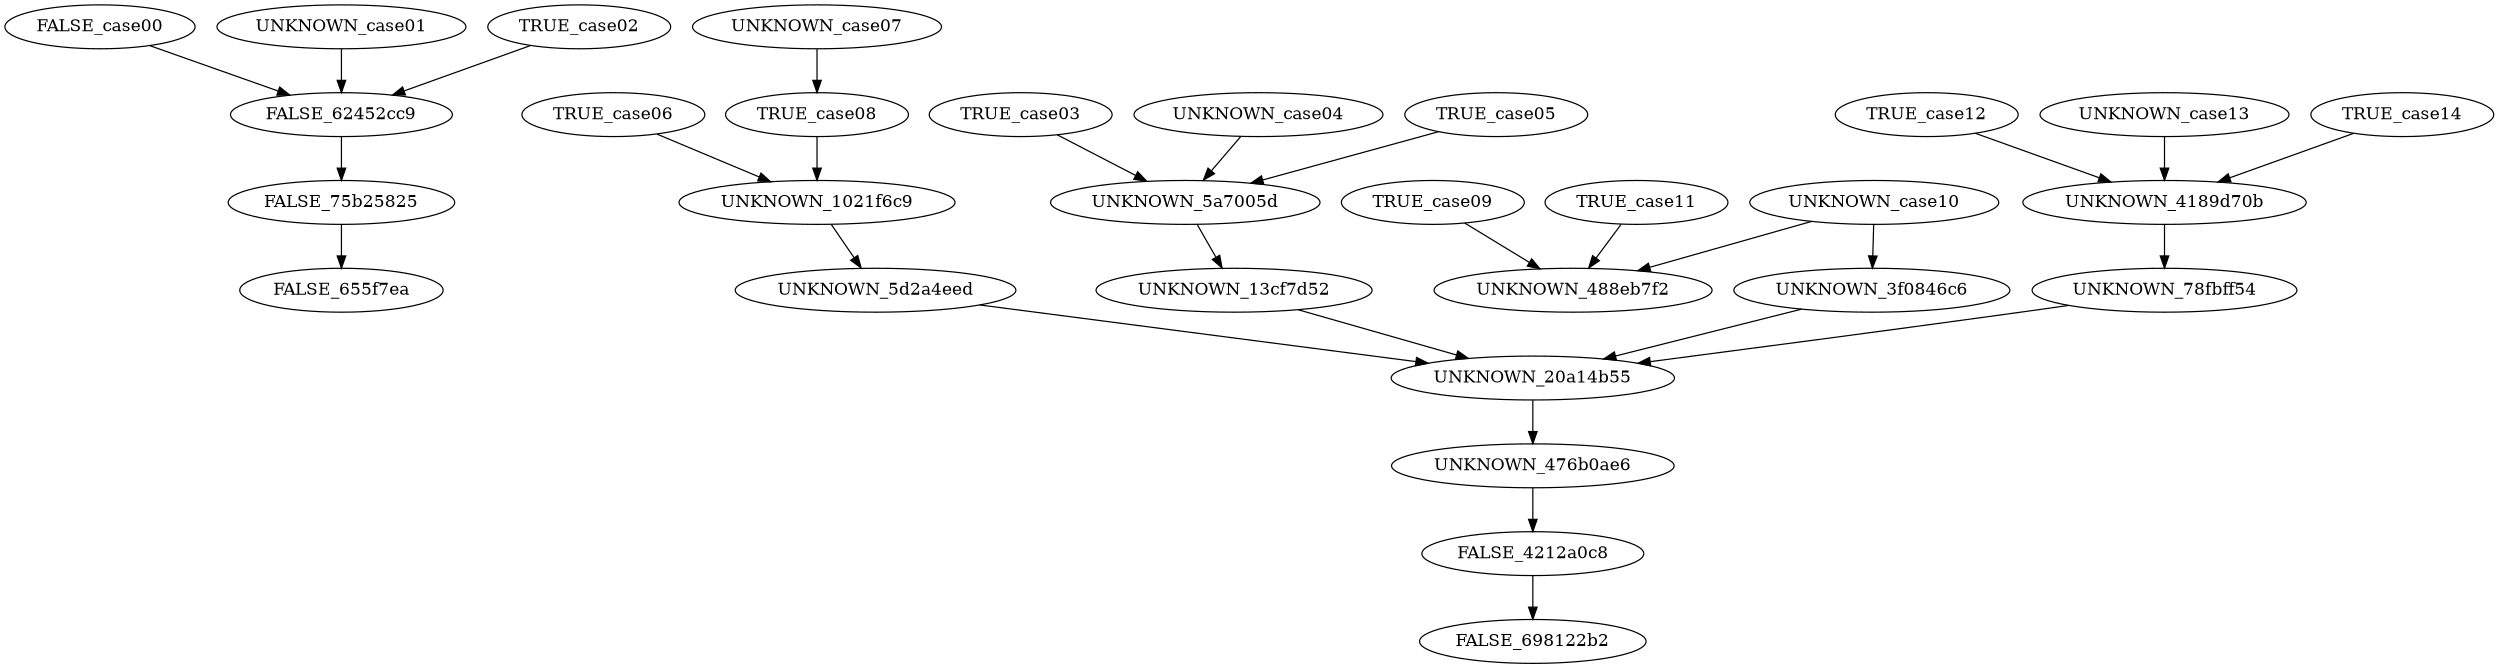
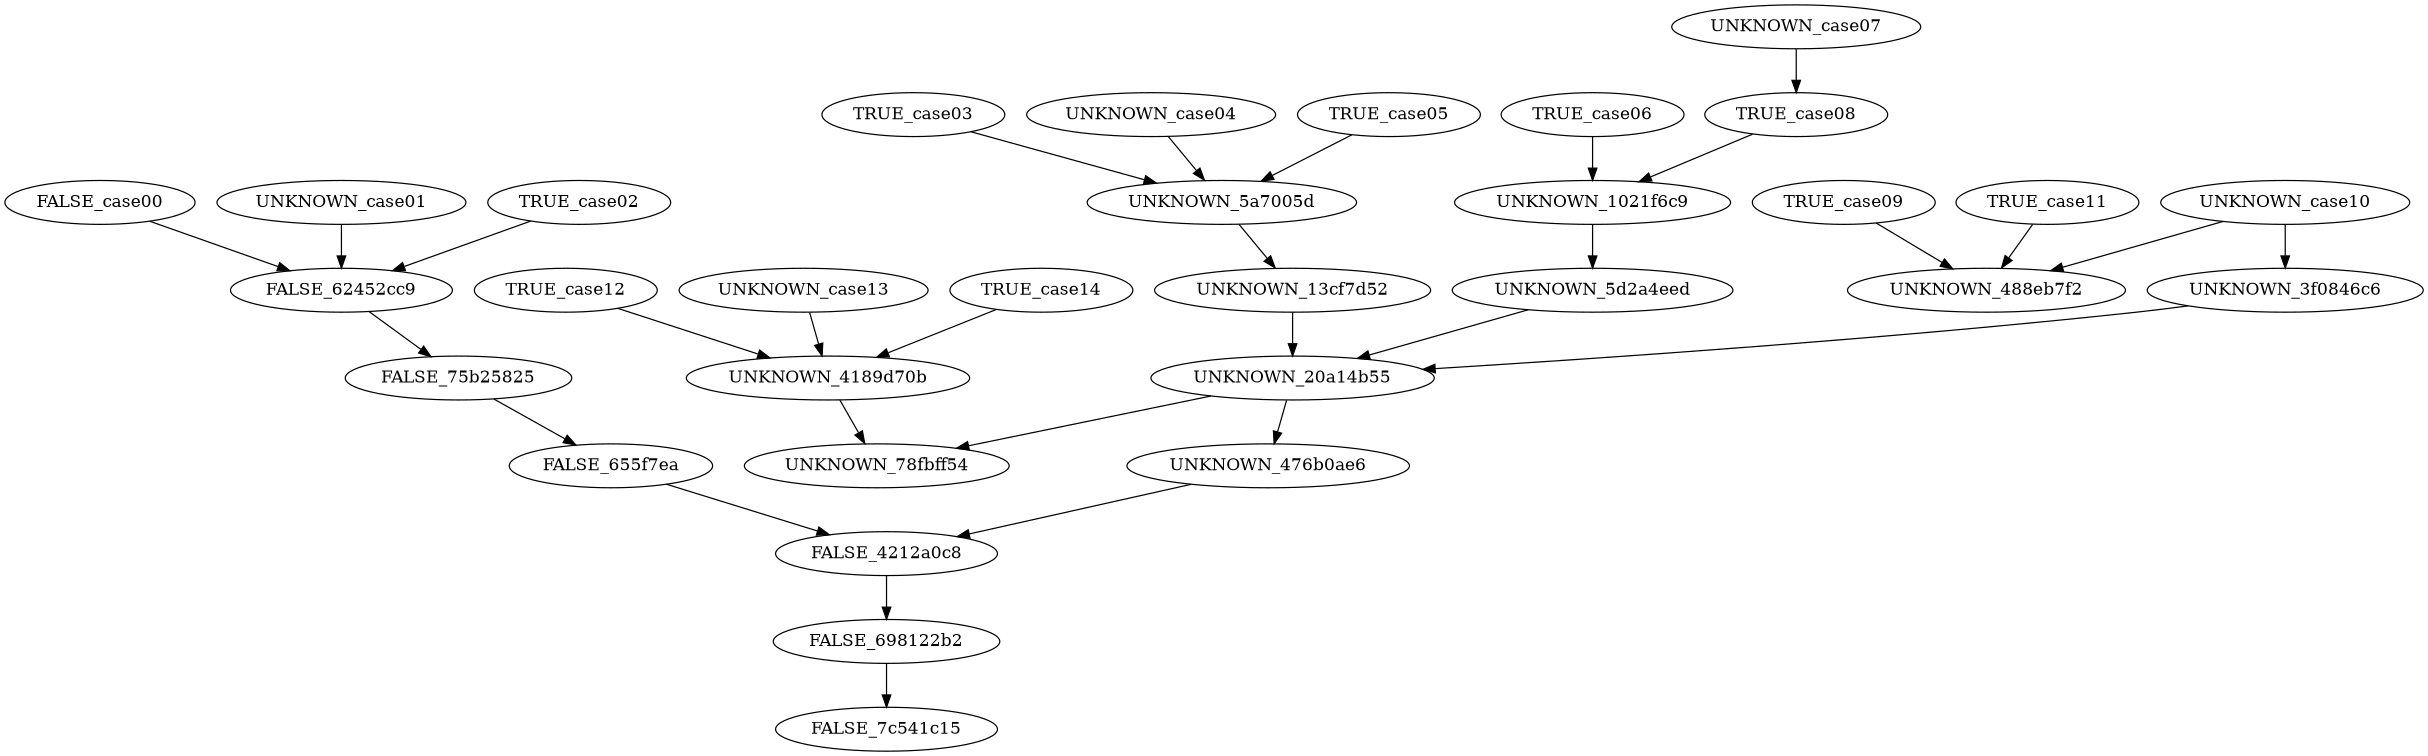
  digraph {
    FALSE_case00
    FALSE_62452cc9
    FALSE_75b25825
    FALSE_655f7ea
    UNKNOWN_case01
    TRUE_case02
    TRUE_case03
    UNKNOWN_5a7005d
    UNKNOWN_13cf7d52
    UNKNOWN_20a14b55
    UNKNOWN_case04
    TRUE_case05
    TRUE_case06
    UNKNOWN_1021f6c9
    UNKNOWN_5d2a4eed
    UNKNOWN_case07
    TRUE_case08
    TRUE_case09
    UNKNOWN_488eb7f2
    UNKNOWN_3f0846c6
    UNKNOWN_case10
    TRUE_case11
    TRUE_case12
    UNKNOWN_4189d70b
    UNKNOWN_78fbff54
    UNKNOWN_case13
    TRUE_case14
    FALSE_4212a0c8
    UNKNOWN_476b0ae6
    FALSE_698122b2
+   FALSE_7c541c15
    FALSE_case00 -> FALSE_62452cc9
    FALSE_62452cc9 -> FALSE_75b25825
    FALSE_75b25825 -> FALSE_655f7ea
+   FALSE_655f7ea -> FALSE_4212a0c8
    UNKNOWN_case01 -> FALSE_62452cc9
    TRUE_case02 -> FALSE_62452cc9
    TRUE_case03 -> UNKNOWN_5a7005d
    UNKNOWN_5a7005d -> UNKNOWN_13cf7d52
    UNKNOWN_13cf7d52 -> UNKNOWN_20a14b55
    UNKNOWN_20a14b55 -> UNKNOWN_476b0ae6
    UNKNOWN_case04 -> UNKNOWN_5a7005d
    TRUE_case05 -> UNKNOWN_5a7005d
    TRUE_case06 -> UNKNOWN_1021f6c9
    UNKNOWN_1021f6c9 -> UNKNOWN_5d2a4eed
    UNKNOWN_5d2a4eed -> UNKNOWN_20a14b55
    UNKNOWN_case07 -> TRUE_case08
    TRUE_case08 -> UNKNOWN_1021f6c9
    TRUE_case09 -> UNKNOWN_488eb7f2
    UNKNOWN_3f0846c6 -> UNKNOWN_20a14b55
    UNKNOWN_case10 -> UNKNOWN_488eb7f2
    UNKNOWN_case10 -> UNKNOWN_3f0846c6
    TRUE_case11 -> UNKNOWN_488eb7f2
    TRUE_case12 -> UNKNOWN_4189d70b
    UNKNOWN_4189d70b -> UNKNOWN_78fbff54
-   UNKNOWN_78fbff54 -> UNKNOWN_20a14b55
+   UNKNOWN_20a14b55 -> UNKNOWN_78fbff54
    UNKNOWN_case13 -> UNKNOWN_4189d70b
    TRUE_case14 -> UNKNOWN_4189d70b
    FALSE_4212a0c8 -> FALSE_698122b2
    UNKNOWN_476b0ae6 -> FALSE_4212a0c8
+   FALSE_698122b2 -> FALSE_7c541c15
  }
